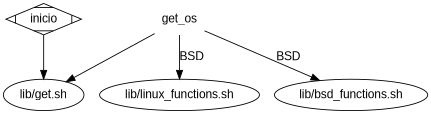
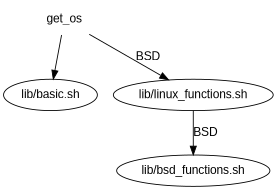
  digraph {
    fontname="Liberation Sans"
    node [fontname="Liberation Sans"]
    edge [fontname="Liberation Sans"]
-   inicio [shape=Mdiamond]
-   "lib/basic.sh" [label="lib/get.sh"]
+   "lib/basic.sh"
    get_os [shape=plaintext]
    "lib/linux_functions.sh"
    "lib/bsd_functions.sh"
-   inicio -> "lib/basic.sh"
    get_os -> "lib/basic.sh"
    get_os -> "lib/linux_functions.sh" [label=BSD]
-   get_os -> "lib/bsd_functions.sh" [label=BSD]
+   "lib/linux_functions.sh" -> "lib/bsd_functions.sh" [label=BSD]
  }
